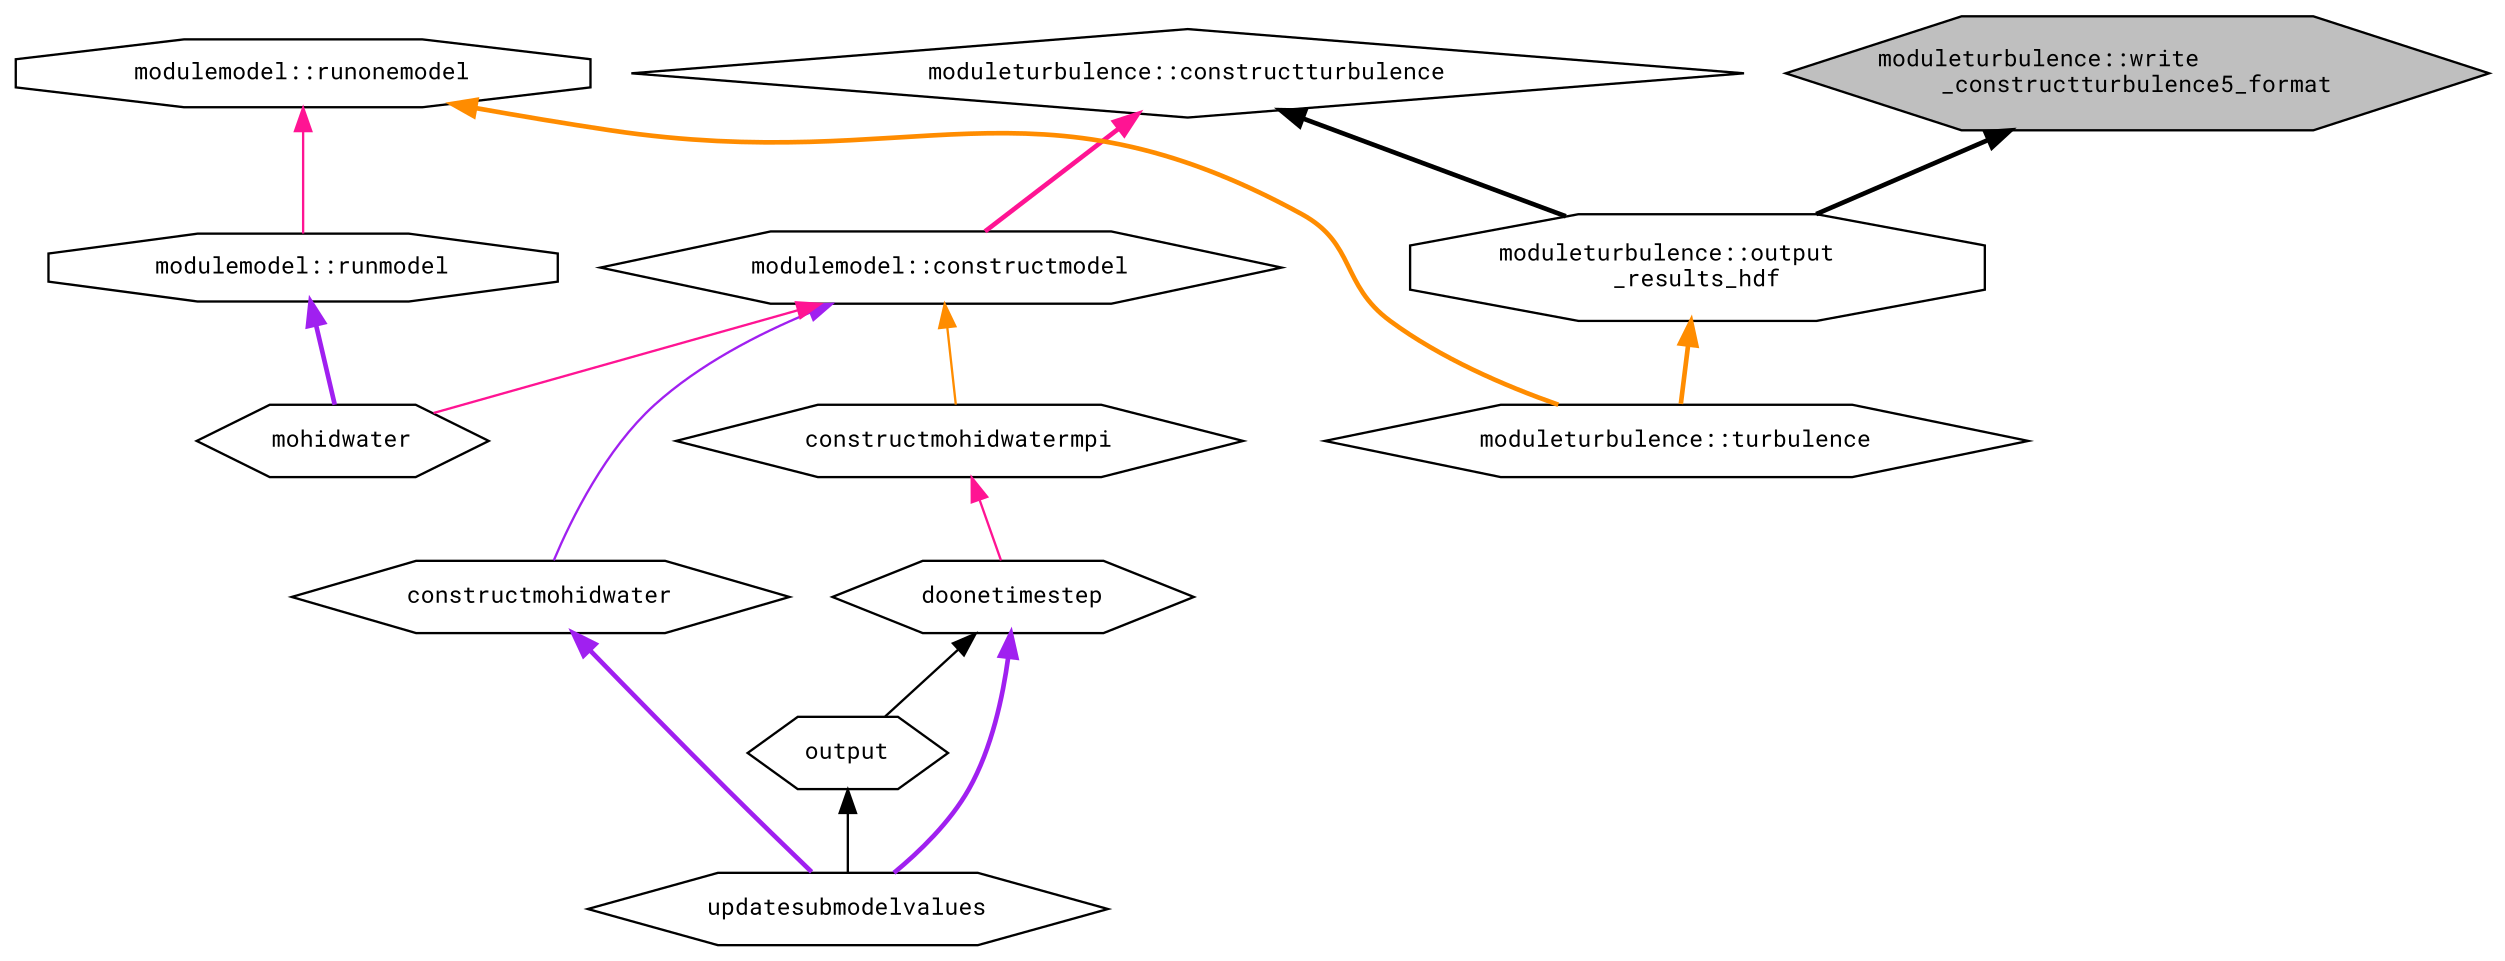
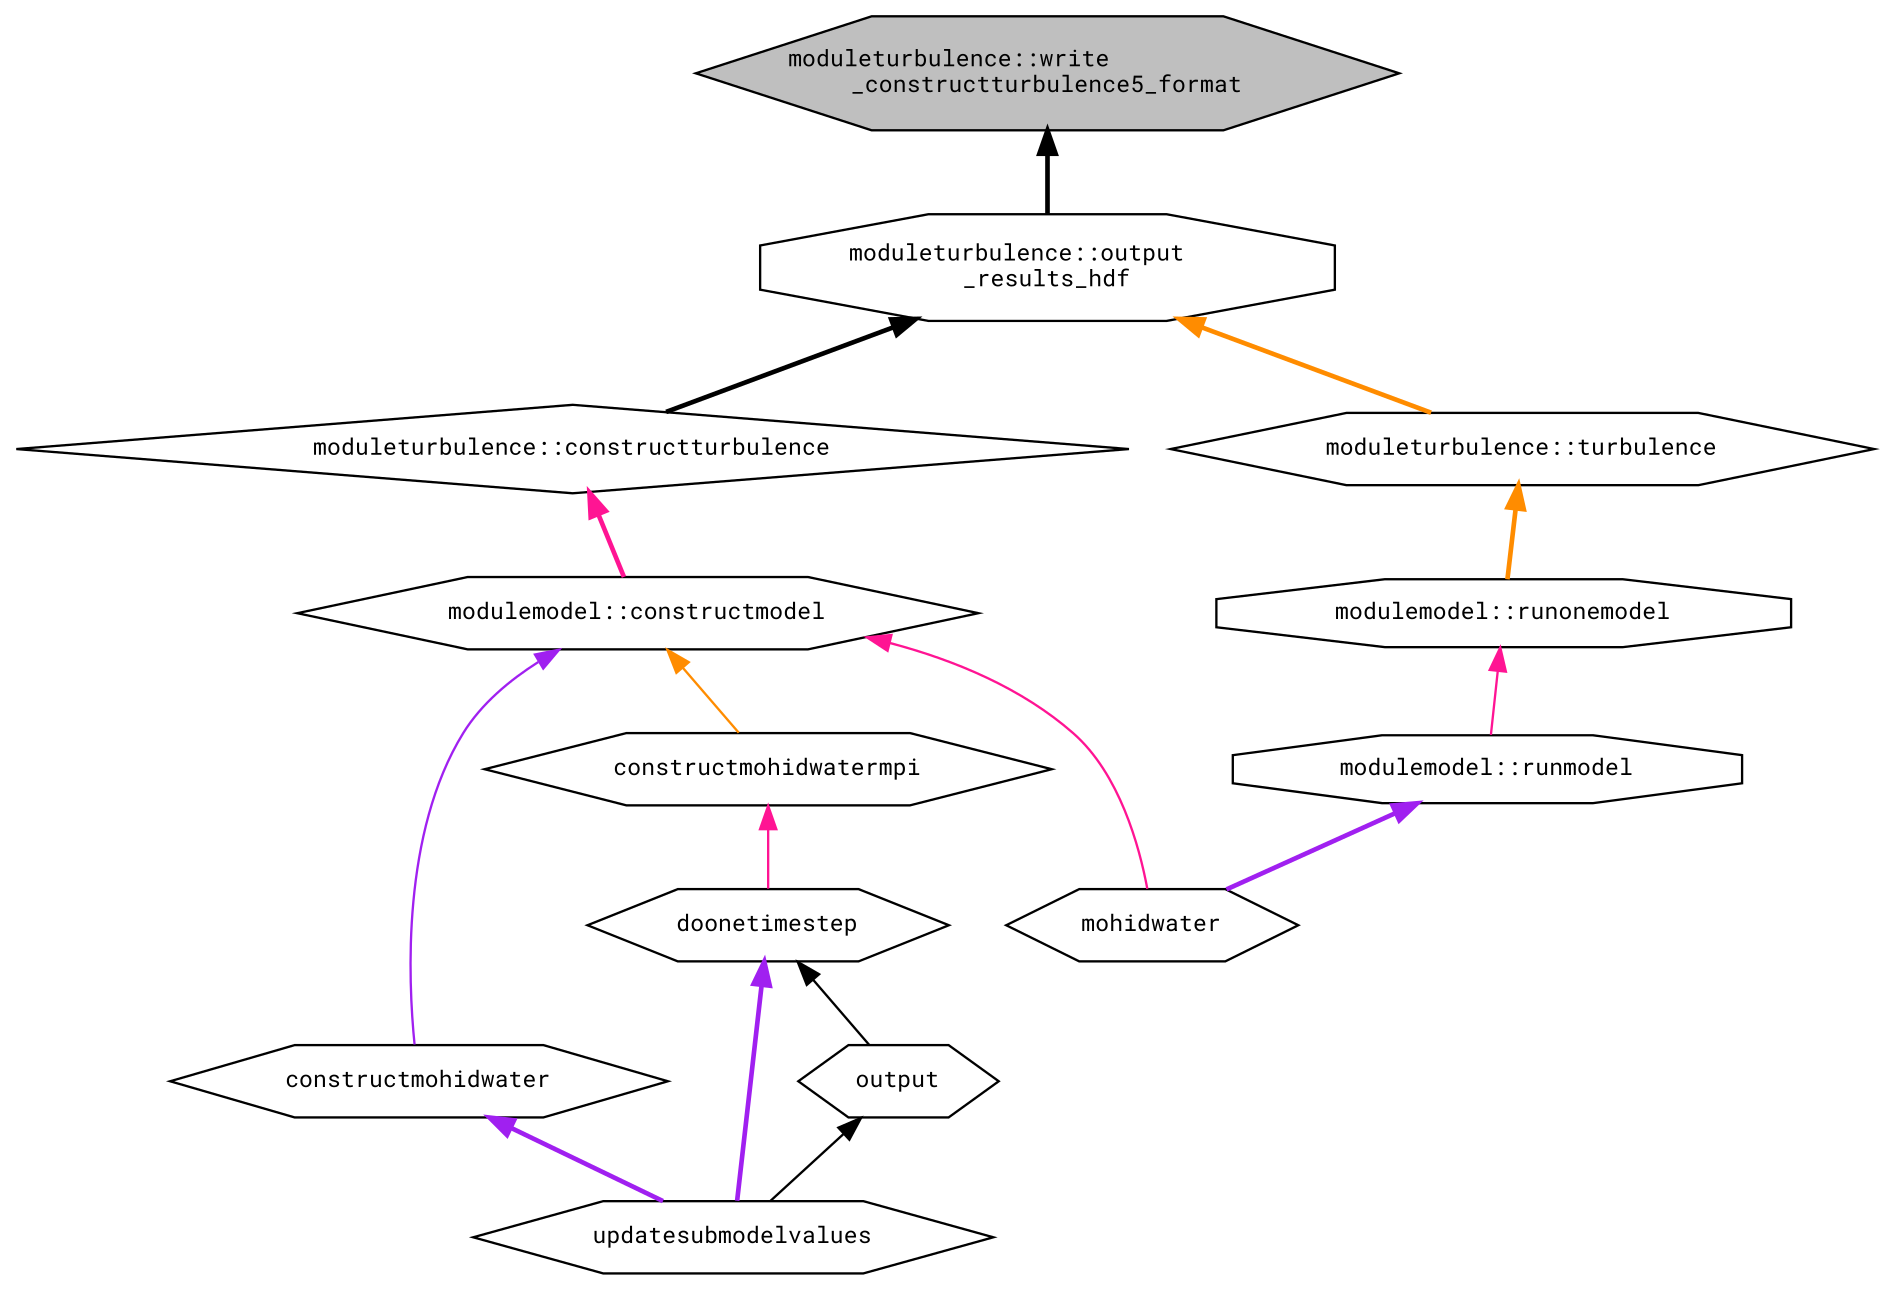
  digraph {
    fontname="Roboto Mono"
    rankdir=TB
    node [color=black fillcolor=white fontname="Roboto Mono" fontsize=10 shape=hexagon style=filled]
    edge [color=black dir=back fontname="Roboto Mono" fontsize=10 labelfontname=Helvetica labelfontsize=10 style=bold]
    n1 [fillcolor=grey75 fontcolor=black height=0.2 label="moduleturbulence::write\l_constructturbulence5_format" width=0.4]
    n2 [height=0.2 label="moduleturbulence::output\l_results_hdf" shape=octagon width=0.4]
    n3 [height=0.2 label="moduleturbulence::constructturbulence" shape=diamond width=0.4]
    n4 [height=0.2 label="moduleturbulence::turbulence" width=0.4]
    n5 [height=0.2 label="modulemodel::constructmodel" width=0.4]
    n6 [height=0.2 label="modulemodel::runonemodel" shape=octagon width=0.4]
    n7 [height=0.2 label=constructmohidwater width=0.4]
    n8 [height=0.2 label=constructmohidwatermpi width=0.4]
    n9 [height=0.2 label=mohidwater width=0.4]
    n10 [height=0.2 label=updatesubmodelvalues width=0.4]
    n11 [height=0.2 label=doonetimestep width=0.4]
    n12 [height=0.2 label=output width=0.4]
    n13 [height=0.2 label="modulemodel::runmodel" shape=octagon width=0.4]
    n1 -> n2
-   n3 -> n2
+   n2 -> n3
    n2 -> n4 [color=darkorange]
    n3 -> n5 [color=deeppink]
-   n6 -> n4 [color=darkorange]
+   n4 -> n6 [color=darkorange]
    n5 -> n7 [color=purple style=solid]
    n5 -> n8 [color=darkorange style=solid]
    n5 -> n9 [color=deeppink style=solid]
    n6 -> n13 [color=deeppink style=solid]
    n7 -> n10 [color=purple]
    n8 -> n11 [color=deeppink style=solid]
    n11 -> n10 [color=purple]
    n11 -> n12 [style=solid]
    n12 -> n10 [style=solid]
    n13 -> n9 [color=purple]
  }
